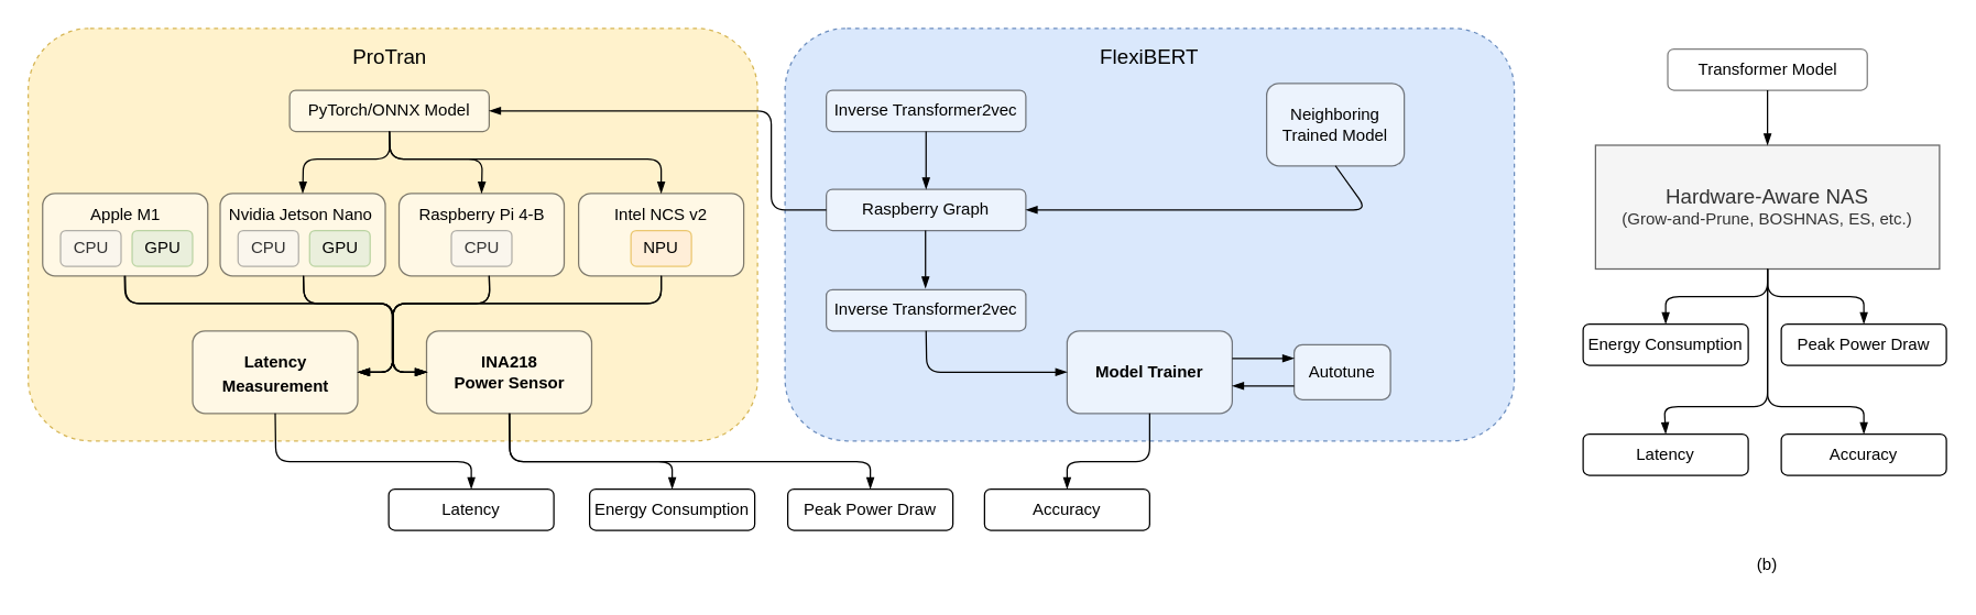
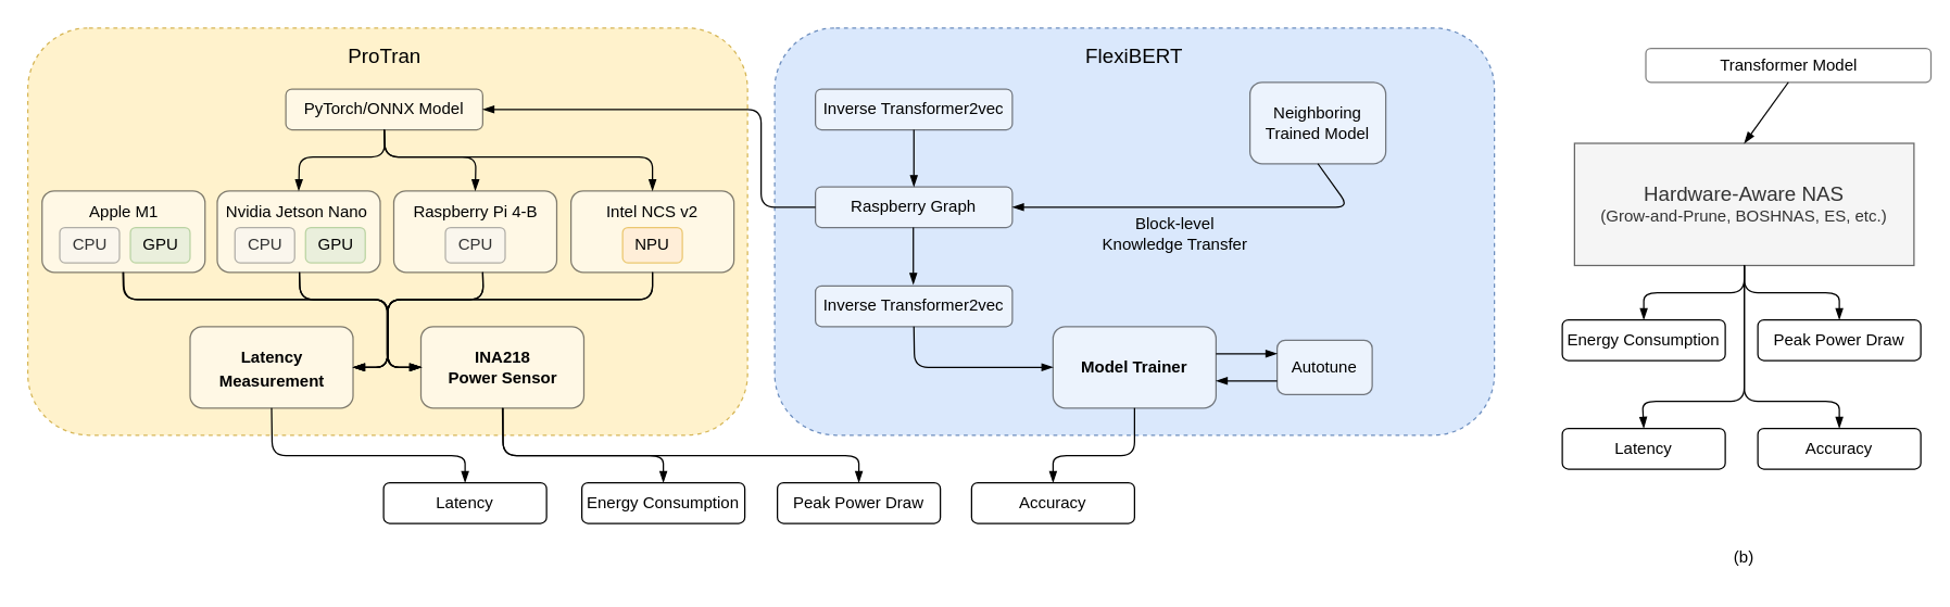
  <mxCell id="0" />
  <mxCell id="1" parent="0" />
  <mxCell id="2" value="" style="rounded=1;whiteSpace=wrap;html=1;dashed=1;fillColor=#fff2cc;strokeColor=#d6b656;" vertex="1" parent="1"><mxGeometry x="20" y="20" width="530" height="300" as="geometry" /></mxCell>
  <mxCell id="3" value="&lt;font style=&quot;font-size: 15px&quot;&gt;ProTran&lt;/font&gt;" style="text;html=1;strokeColor=none;fillColor=none;align=center;verticalAlign=middle;whiteSpace=wrap;rounded=0;" vertex="1" parent="1"><mxGeometry x="252.5" y="25" width="60" height="30" as="geometry" /></mxCell>
  <mxCell id="4" value="Apple M1&lt;br&gt;&amp;nbsp;&lt;br&gt;&amp;nbsp;" style="rounded=1;whiteSpace=wrap;html=1;opacity=50;" vertex="1" parent="1"><mxGeometry x="30.5" y="140" width="120" height="60" as="geometry" /></mxCell>
  <mxCell id="5" value="CPU" style="rounded=1;whiteSpace=wrap;html=1;fillColor=#f5f5f5;fontColor=#333333;strokeColor=#666666;opacity=50;" vertex="1" parent="1"><mxGeometry x="43.5" y="167" width="44" height="26" as="geometry" /></mxCell>
  <mxCell id="6" value="GPU" style="rounded=1;whiteSpace=wrap;html=1;opacity=50;fillColor=#d5e8d4;strokeColor=#82b366;" vertex="1" parent="1"><mxGeometry x="95.5" y="167" width="44" height="26" as="geometry" /></mxCell>
  <mxCell id="7" value="Nvidia Jetson Nano&amp;nbsp;&lt;br&gt;&amp;nbsp;&lt;br&gt;&amp;nbsp;" style="rounded=1;whiteSpace=wrap;html=1;opacity=50;" vertex="1" parent="1"><mxGeometry x="159.5" y="140" width="120" height="60" as="geometry" /></mxCell>
  <mxCell id="8" value="CPU" style="rounded=1;whiteSpace=wrap;html=1;fillColor=#f5f5f5;fontColor=#333333;strokeColor=#666666;opacity=50;" vertex="1" parent="1"><mxGeometry x="172.5" y="167" width="44" height="26" as="geometry" /></mxCell>
  <mxCell id="9" value="GPU" style="rounded=1;whiteSpace=wrap;html=1;fillColor=#d5e8d4;strokeColor=#82b366;opacity=50;" vertex="1" parent="1"><mxGeometry x="224.5" y="167" width="44" height="26" as="geometry" /></mxCell>
  <mxCell id="10" value="Raspberry Pi 4-B&lt;br&gt;&amp;nbsp;&amp;nbsp;&lt;br&gt;&amp;nbsp;" style="rounded=1;whiteSpace=wrap;html=1;opacity=50;" vertex="1" parent="1"><mxGeometry x="289.5" y="140" width="120" height="60" as="geometry" /></mxCell>
  <mxCell id="11" value="CPU" style="rounded=1;whiteSpace=wrap;html=1;fillColor=#f5f5f5;strokeColor=#666666;fontColor=#333333;opacity=50;" vertex="1" parent="1"><mxGeometry x="327.5" y="167" width="44" height="26" as="geometry" /></mxCell>
  <mxCell id="12" value="Intel NCS v2&lt;br&gt;&amp;nbsp;&amp;nbsp;&lt;br&gt;&amp;nbsp;" style="rounded=1;whiteSpace=wrap;html=1;opacity=50;" vertex="1" parent="1"><mxGeometry x="420" y="140" width="120" height="60" as="geometry" /></mxCell>
  <mxCell id="13" value="NPU" style="rounded=1;whiteSpace=wrap;html=1;fillColor=#ffe6cc;strokeColor=#d79b00;opacity=50;" vertex="1" parent="1"><mxGeometry x="458" y="167" width="44" height="26" as="geometry" /></mxCell>
  <mxCell id="14" value="&lt;b&gt;INA218 &lt;br&gt;Power Sensor&lt;/b&gt;" style="rounded=1;whiteSpace=wrap;html=1;opacity=50;" vertex="1" parent="1"><mxGeometry x="309.5" y="240" width="120" height="60" as="geometry" /></mxCell>
  <mxCell id="15" value="&lt;font style=&quot;font-size: 12px&quot;&gt;&lt;b&gt;Latency Measurement&lt;/b&gt;&lt;/font&gt;" style="rounded=1;whiteSpace=wrap;html=1;fontSize=15;opacity=50;" vertex="1" parent="1"><mxGeometry x="139.5" y="240" width="120" height="60" as="geometry" /></mxCell>
  <mxCell id="16" value="" style="endArrow=blockThin;html=1;rounded=1;fontSize=12;exitX=0.5;exitY=1;exitDx=0;exitDy=0;entryX=1;entryY=0.5;entryDx=0;entryDy=0;endFill=1;" edge="1" parent="1" source="4" target="15"><mxGeometry width="50" height="50" relative="1" as="geometry"><mxPoint x="290" y="270" as="sourcePoint" /><mxPoint x="340" y="220" as="targetPoint" /><Array as="points"><mxPoint x="91" y="220" /><mxPoint x="285" y="220" /><mxPoint x="285" y="270" /></Array></mxGeometry></mxCell>
  <mxCell id="17" value="" style="endArrow=blockThin;html=1;rounded=1;fontSize=12;exitX=0.5;exitY=1;exitDx=0;exitDy=0;endFill=1;" edge="1" parent="1"><mxGeometry width="50" height="50" relative="1" as="geometry"><mxPoint x="220" y="200" as="sourcePoint" /><mxPoint x="260" y="270" as="targetPoint" /><Array as="points"><mxPoint x="220.5" y="220" /><mxPoint x="285" y="220" /><mxPoint x="285" y="270" /></Array></mxGeometry></mxCell>
  <mxCell id="18" value="" style="endArrow=blockThin;html=1;rounded=1;fontSize=12;exitX=0.5;exitY=1;exitDx=0;exitDy=0;endFill=1;" edge="1" parent="1" target="15"><mxGeometry width="50" height="50" relative="1" as="geometry"><mxPoint x="355" y="200" as="sourcePoint" /><mxPoint x="395" y="270" as="targetPoint" /><Array as="points"><mxPoint x="355.5" y="220" /><mxPoint x="285" y="220" /><mxPoint x="285" y="270" /></Array></mxGeometry></mxCell>
  <mxCell id="19" value="" style="endArrow=blockThin;html=1;rounded=1;fontSize=12;exitX=0.5;exitY=1;exitDx=0;exitDy=0;endFill=1;" edge="1" parent="1" source="12"><mxGeometry width="50" height="50" relative="1" as="geometry"><mxPoint x="355" y="200" as="sourcePoint" /><mxPoint x="259.5" y="270" as="targetPoint" /><Array as="points"><mxPoint x="480" y="220" /><mxPoint x="285" y="220" /><mxPoint x="285" y="270" /></Array></mxGeometry></mxCell>
  <mxCell id="20" value="" style="endArrow=blockThin;html=1;rounded=1;fontSize=12;exitX=0.5;exitY=1;exitDx=0;exitDy=0;entryX=0;entryY=0.5;entryDx=0;entryDy=0;endFill=1;" edge="1" parent="1" target="14"><mxGeometry width="50" height="50" relative="1" as="geometry"><mxPoint x="90" y="200" as="sourcePoint" /><mxPoint x="259" y="270" as="targetPoint" /><Array as="points"><mxPoint x="90.5" y="220" /><mxPoint x="284.5" y="220" /><mxPoint x="284.5" y="270" /></Array></mxGeometry></mxCell>
  <mxCell id="21" value="" style="endArrow=blockThin;html=1;rounded=1;fontSize=12;exitX=0.5;exitY=1;exitDx=0;exitDy=0;endFill=1;" edge="1" parent="1"><mxGeometry width="50" height="50" relative="1" as="geometry"><mxPoint x="220" y="200" as="sourcePoint" /><mxPoint x="310" y="270" as="targetPoint" /><Array as="points"><mxPoint x="220.5" y="220" /><mxPoint x="285" y="220" /><mxPoint x="285" y="270" /></Array></mxGeometry></mxCell>
  <mxCell id="22" value="" style="endArrow=blockThin;html=1;rounded=1;fontSize=12;exitX=0.5;exitY=1;exitDx=0;exitDy=0;endFill=1;entryX=0;entryY=0.5;entryDx=0;entryDy=0;" edge="1" parent="1" target="14"><mxGeometry width="50" height="50" relative="1" as="geometry"><mxPoint x="355" y="200" as="sourcePoint" /><mxPoint x="259.5" y="270" as="targetPoint" /><Array as="points"><mxPoint x="355.5" y="220" /><mxPoint x="285" y="220" /><mxPoint x="285" y="270" /></Array></mxGeometry></mxCell>
  <mxCell id="23" value="" style="endArrow=blockThin;html=1;rounded=1;fontSize=12;exitX=0.5;exitY=1;exitDx=0;exitDy=0;endFill=1;" edge="1" parent="1"><mxGeometry width="50" height="50" relative="1" as="geometry"><mxPoint x="480" y="200" as="sourcePoint" /><mxPoint x="310" y="270" as="targetPoint" /><Array as="points"><mxPoint x="480" y="220" /><mxPoint x="285" y="220" /><mxPoint x="285" y="270" /></Array></mxGeometry></mxCell>
  <mxCell id="24" value="Latency" style="rounded=1;whiteSpace=wrap;html=1;fontSize=12;" vertex="1" parent="1"><mxGeometry x="282" y="355" width="120" height="30" as="geometry" /></mxCell>
  <mxCell id="25" value="Energy Consumption" style="rounded=1;whiteSpace=wrap;html=1;fontSize=12;" vertex="1" parent="1"><mxGeometry x="428" y="355" width="120" height="30" as="geometry" /></mxCell>
  <mxCell id="26" value="Peak Power Draw" style="rounded=1;whiteSpace=wrap;html=1;fontSize=12;" vertex="1" parent="1"><mxGeometry x="572" y="355" width="120" height="30" as="geometry" /></mxCell>
  <mxCell id="27" value="" style="endArrow=blockThin;html=1;rounded=1;fontSize=12;exitX=0.5;exitY=1;exitDx=0;exitDy=0;entryX=0.5;entryY=0;entryDx=0;entryDy=0;endFill=1;" edge="1" parent="1" source="14" target="25"><mxGeometry width="50" height="50" relative="1" as="geometry"><mxPoint x="345" y="320" as="sourcePoint" /><mxPoint x="395" y="270" as="targetPoint" /><Array as="points"><mxPoint x="370" y="335" /><mxPoint x="488" y="335" /></Array></mxGeometry></mxCell>
  <mxCell id="28" value="" style="endArrow=blockThin;html=1;rounded=1;fontSize=12;endFill=1;entryX=0.5;entryY=0;entryDx=0;entryDy=0;" edge="1" parent="1" target="26"><mxGeometry width="50" height="50" relative="1" as="geometry"><mxPoint x="370" y="300" as="sourcePoint" /><mxPoint x="400" y="275" as="targetPoint" /><Array as="points"><mxPoint x="370" y="335" /><mxPoint x="632" y="335" /></Array></mxGeometry></mxCell>
  <mxCell id="29" value="" style="endArrow=blockThin;html=1;rounded=1;fontSize=12;exitX=0.5;exitY=1;exitDx=0;exitDy=0;entryX=0.5;entryY=0;entryDx=0;entryDy=0;endFill=1;" edge="1" parent="1" source="15" target="24"><mxGeometry width="50" height="50" relative="1" as="geometry"><mxPoint x="210" y="345" as="sourcePoint" /><mxPoint x="260" y="295" as="targetPoint" /><Array as="points"><mxPoint x="200" y="335" /><mxPoint x="342" y="335" /></Array></mxGeometry></mxCell>
  <mxCell id="30" value="" style="rounded=1;whiteSpace=wrap;html=1;dashed=1;fillColor=#dae8fc;strokeColor=#6c8ebf;" vertex="1" parent="1"><mxGeometry x="570" y="20" width="530" height="300" as="geometry" /></mxCell>
  <mxCell id="31" value="&lt;font style=&quot;font-size: 15px&quot;&gt;FlexiBERT&lt;/font&gt;" style="text;html=1;strokeColor=none;fillColor=none;align=center;verticalAlign=middle;whiteSpace=wrap;rounded=0;" vertex="1" parent="1"><mxGeometry x="805" y="25" width="60" height="30" as="geometry" /></mxCell>
  <mxCell id="32" value="PyTorch/ONNX Model" style="rounded=1;whiteSpace=wrap;html=1;opacity=50;" vertex="1" parent="1"><mxGeometry x="210" y="65" width="145" height="30" as="geometry" /></mxCell>
  <mxCell id="33" value="" style="endArrow=blockThin;html=1;rounded=1;fontSize=12;exitX=0.5;exitY=1;exitDx=0;exitDy=0;entryX=0.5;entryY=0;entryDx=0;entryDy=0;endFill=1;" edge="1" parent="1" source="32" target="7"><mxGeometry width="50" height="50" relative="1" as="geometry"><mxPoint x="260" y="170" as="sourcePoint" /><mxPoint x="310" y="120" as="targetPoint" /><Array as="points"><mxPoint x="283" y="115" /><mxPoint x="220" y="115" /></Array></mxGeometry></mxCell>
  <mxCell id="34" value="" style="endArrow=blockThin;html=1;rounded=1;fontSize=12;exitX=0.5;exitY=1;exitDx=0;exitDy=0;entryX=0.5;entryY=0;entryDx=0;entryDy=0;endFill=1;" edge="1" parent="1" source="32" target="12"><mxGeometry width="50" height="50" relative="1" as="geometry"><mxPoint x="285" y="95" as="sourcePoint" /><mxPoint x="335" y="115" as="targetPoint" /><Array as="points"><mxPoint x="283" y="115" /><mxPoint x="480" y="115" /></Array></mxGeometry></mxCell>
  <mxCell id="35" value="" style="endArrow=blockThin;html=1;rounded=1;fontSize=12;exitX=0.5;exitY=1;exitDx=0;exitDy=0;entryX=0.5;entryY=0;entryDx=0;entryDy=0;endFill=1;" edge="1" parent="1" target="10"><mxGeometry width="50" height="50" relative="1" as="geometry"><mxPoint x="282.5" y="95" as="sourcePoint" /><mxPoint x="480" y="140" as="targetPoint" /><Array as="points"><mxPoint x="283" y="115" /><mxPoint x="350" y="115" /></Array></mxGeometry></mxCell>
  <mxCell id="36" value="Inverse Transformer2vec" style="rounded=1;whiteSpace=wrap;html=1;opacity=50;" vertex="1" parent="1"><mxGeometry x="600" y="65" width="145" height="30" as="geometry" /></mxCell>
  <mxCell id="37" value="Raspberry Graph" style="rounded=1;whiteSpace=wrap;html=1;opacity=50;" vertex="1" parent="1"><mxGeometry x="600" y="137" width="145" height="30" as="geometry" /></mxCell>
  <mxCell id="38" value="" style="endArrow=blockThin;html=1;rounded=1;fontSize=12;exitX=0.5;exitY=1;exitDx=0;exitDy=0;entryX=0.5;entryY=0;entryDx=0;entryDy=0;endFill=1;" edge="1" parent="1" source="36" target="37"><mxGeometry width="50" height="50" relative="1" as="geometry"><mxPoint x="525" y="185" as="sourcePoint" /><mxPoint x="575" y="135" as="targetPoint" /></mxGeometry></mxCell>
  <mxCell id="39" value="" style="endArrow=blockThin;html=1;rounded=1;fontSize=12;exitX=0;exitY=0.5;exitDx=0;exitDy=0;entryX=1;entryY=0.5;entryDx=0;entryDy=0;endFill=1;" edge="1" parent="1" source="37" target="32"><mxGeometry width="50" height="50" relative="1" as="geometry"><mxPoint x="677.5" y="100" as="sourcePoint" /><mxPoint x="677.5" y="142" as="targetPoint" /><Array as="points"><mxPoint x="560" y="152" /><mxPoint x="560" y="80" /></Array></mxGeometry></mxCell>
  <mxCell id="40" value="&lt;b&gt;Model Trainer&lt;/b&gt;" style="rounded=1;whiteSpace=wrap;html=1;opacity=50;" vertex="1" parent="1"><mxGeometry x="775" y="240" width="120" height="60" as="geometry" /></mxCell>
  <mxCell id="41" value="Accuracy" style="rounded=1;whiteSpace=wrap;html=1;fontSize=12;" vertex="1" parent="1"><mxGeometry x="715" y="355" width="120" height="30" as="geometry" /></mxCell>
  <mxCell id="42" value="" style="endArrow=blockThin;html=1;rounded=1;fontSize=12;exitX=0.5;exitY=1;exitDx=0;exitDy=0;entryX=0.5;entryY=0;entryDx=0;entryDy=0;endFill=1;" edge="1" parent="1" source="40" target="41"><mxGeometry width="50" height="50" relative="1" as="geometry"><mxPoint x="605" y="285" as="sourcePoint" /><mxPoint x="655" y="235" as="targetPoint" /><Array as="points"><mxPoint x="835" y="335" /><mxPoint x="775" y="335" /></Array></mxGeometry></mxCell>
  <mxCell id="43" value="Inverse Transformer2vec" style="rounded=1;whiteSpace=wrap;html=1;opacity=50;" vertex="1" parent="1"><mxGeometry x="600" y="210" width="145" height="30" as="geometry" /></mxCell>
  <mxCell id="44" value="" style="endArrow=blockThin;html=1;rounded=1;fontSize=12;exitX=0.5;exitY=1;exitDx=0;exitDy=0;entryX=0.5;entryY=0;entryDx=0;entryDy=0;endFill=1;" edge="1" parent="1"><mxGeometry width="50" height="50" relative="1" as="geometry"><mxPoint x="672.08" y="167" as="sourcePoint" /><mxPoint x="672.08" y="209" as="targetPoint" /></mxGeometry></mxCell>
  <mxCell id="45" value="" style="endArrow=blockThin;html=1;rounded=1;fontSize=12;exitX=0.5;exitY=1;exitDx=0;exitDy=0;entryX=0;entryY=0.5;entryDx=0;entryDy=0;endFill=1;" edge="1" parent="1" source="43" target="40"><mxGeometry width="50" height="50" relative="1" as="geometry"><mxPoint x="710" y="220" as="sourcePoint" /><mxPoint x="760" y="170" as="targetPoint" /><Array as="points"><mxPoint x="673" y="270" /></Array></mxGeometry></mxCell>
  <mxCell id="46" value="Autotune" style="rounded=1;whiteSpace=wrap;html=1;opacity=50;" vertex="1" parent="1"><mxGeometry x="940" y="250" width="70" height="40" as="geometry" /></mxCell>
  <mxCell id="47" value="" style="endArrow=blockThin;html=1;rounded=1;fontSize=12;entryX=0;entryY=0.25;entryDx=0;entryDy=0;endFill=1;" edge="1" parent="1" target="46"><mxGeometry width="50" height="50" relative="1" as="geometry"><mxPoint x="895" y="260" as="sourcePoint" /><mxPoint x="677.5" y="142" as="targetPoint" /></mxGeometry></mxCell>
  <mxCell id="48" value="" style="endArrow=none;html=1;rounded=1;fontSize=12;entryX=0;entryY=0.25;entryDx=0;entryDy=0;endFill=0;startArrow=blockThin;startFill=1;" edge="1" parent="1"><mxGeometry width="50" height="50" relative="1" as="geometry"><mxPoint x="895" y="280" as="sourcePoint" /><mxPoint x="940" y="280" as="targetPoint" /></mxGeometry></mxCell>
  <mxCell id="49" value="Neighboring Trained Model" style="rounded=1;whiteSpace=wrap;html=1;opacity=50;" vertex="1" parent="1"><mxGeometry x="920" y="60" width="100" height="60" as="geometry" /></mxCell>
  <mxCell id="50" value="" style="endArrow=blockThin;html=1;rounded=1;fontSize=12;exitX=0.5;exitY=1;exitDx=0;exitDy=0;entryX=1;entryY=0.5;entryDx=0;entryDy=0;endFill=1;" edge="1" parent="1" source="49" target="37"><mxGeometry width="50" height="50" relative="1" as="geometry"><mxPoint x="677.5" y="245" as="sourcePoint" /><mxPoint x="780" y="275" as="targetPoint" /><Array as="points"><mxPoint x="993" y="152" /></Array></mxGeometry></mxCell>
+ <mxCell id="51" value="Block-level Knowledge Transfer" style="text;html=1;strokeColor=none;fillColor=none;align=center;verticalAlign=middle;whiteSpace=wrap;rounded=0;fontSize=12;" vertex="1" parent="1"><mxGeometry x="805" y="152" width="120" height="40" as="geometry" /></mxCell>
  <mxCell id="52" value="&lt;font&gt;&lt;span style=&quot;font-size: 15px&quot;&gt;Hardware-Aware NAS&lt;/span&gt;&lt;br&gt;&lt;font style=&quot;font-size: 12px&quot;&gt;(Grow-and-Prune, BOSHNAS, ES, etc.)&lt;/font&gt;&lt;br&gt;&lt;/font&gt;" style="rounded=0;whiteSpace=wrap;html=1;fontSize=12;fillColor=#f5f5f5;fontColor=#333333;strokeColor=#666666;" vertex="1" parent="1"><mxGeometry x="1159" y="105" width="250" height="90" as="geometry" /></mxCell>
  <mxCell id="53" value="Latency" style="rounded=1;whiteSpace=wrap;html=1;fontSize=12;" vertex="1" parent="1"><mxGeometry x="1150" y="315" width="120" height="30" as="geometry" /></mxCell>
  <mxCell id="54" value="Energy Consumption" style="rounded=1;whiteSpace=wrap;html=1;fontSize=12;" vertex="1" parent="1"><mxGeometry x="1150" y="235" width="120" height="30" as="geometry" /></mxCell>
  <mxCell id="55" value="Peak Power Draw" style="rounded=1;whiteSpace=wrap;html=1;fontSize=12;" vertex="1" parent="1"><mxGeometry x="1294" y="235" width="120" height="30" as="geometry" /></mxCell>
  <mxCell id="56" value="Accuracy" style="rounded=1;whiteSpace=wrap;html=1;fontSize=12;" vertex="1" parent="1"><mxGeometry x="1294" y="315" width="120" height="30" as="geometry" /></mxCell>
- <mxCell id="57" value="Transformer Model" style="rounded=1;whiteSpace=wrap;html=1;opacity=50;" vertex="1" parent="1"><mxGeometry x="1211.5" y="35" width="145" height="30" as="geometry" /></mxCell>
+ <mxCell id="57" value="Transformer Model" style="rounded=1;whiteSpace=wrap;html=1;opacity=50;" vertex="1" parent="1"><mxGeometry x="1211.5" y="35" width="210" height="25" as="geometry" /></mxCell>
  <mxCell id="58" value="" style="endArrow=blockThin;html=1;rounded=1;fontSize=12;exitX=0.5;exitY=1;exitDx=0;exitDy=0;entryX=0.5;entryY=0;entryDx=0;entryDy=0;endFill=1;" edge="1" parent="1" source="52" target="54"><mxGeometry width="50" height="50" relative="1" as="geometry"><mxPoint x="1189" y="195" as="sourcePoint" /><mxPoint x="1239" y="145" as="targetPoint" /><Array as="points"><mxPoint x="1284" y="215" /><mxPoint x="1210" y="215" /></Array></mxGeometry></mxCell>
  <mxCell id="59" value="" style="endArrow=blockThin;html=1;rounded=1;fontSize=12;exitX=0.5;exitY=1;exitDx=0;exitDy=0;entryX=0.5;entryY=0;entryDx=0;entryDy=0;endFill=1;" edge="1" parent="1" target="55"><mxGeometry width="50" height="50" relative="1" as="geometry"><mxPoint x="1284" y="195" as="sourcePoint" /><mxPoint x="1210" y="235" as="targetPoint" /><Array as="points"><mxPoint x="1284" y="215" /><mxPoint x="1354" y="215" /></Array></mxGeometry></mxCell>
  <mxCell id="60" value="" style="endArrow=blockThin;html=1;rounded=1;fontSize=12;exitX=0.5;exitY=1;exitDx=0;exitDy=0;entryX=0.5;entryY=0;entryDx=0;entryDy=0;endFill=1;" edge="1" parent="1" target="56"><mxGeometry width="50" height="50" relative="1" as="geometry"><mxPoint x="1284" y="195" as="sourcePoint" /><mxPoint x="1354" y="235" as="targetPoint" /><Array as="points"><mxPoint x="1284" y="295" /><mxPoint x="1354" y="295" /></Array></mxGeometry></mxCell>
  <mxCell id="61" value="" style="endArrow=blockThin;html=1;rounded=1;fontSize=12;exitX=0.5;exitY=1;exitDx=0;exitDy=0;entryX=0.5;entryY=0;entryDx=0;entryDy=0;endFill=1;" edge="1" parent="1" target="53"><mxGeometry width="50" height="50" relative="1" as="geometry"><mxPoint x="1284" y="195" as="sourcePoint" /><mxPoint x="1210" y="235" as="targetPoint" /><Array as="points"><mxPoint x="1284" y="295" /><mxPoint x="1209" y="295" /></Array></mxGeometry></mxCell>
  <mxCell id="62" value="" style="endArrow=blockThin;html=1;rounded=1;fontSize=12;entryX=0.5;entryY=0;entryDx=0;entryDy=0;exitX=0.5;exitY=1;exitDx=0;exitDy=0;endFill=1;" edge="1" parent="1" source="57" target="52"><mxGeometry width="50" height="50" relative="1" as="geometry"><mxPoint x="1289" y="150" as="sourcePoint" /><mxPoint x="1339" y="100" as="targetPoint" /></mxGeometry></mxCell>
  <mxCell id="63" value="(b)" style="text;html=1;strokeColor=none;fillColor=none;align=center;verticalAlign=middle;whiteSpace=wrap;rounded=0;fontSize=12;" vertex="1" parent="1"><mxGeometry x="1254" y="395" width="60" height="30" as="geometry" /></mxCell>
